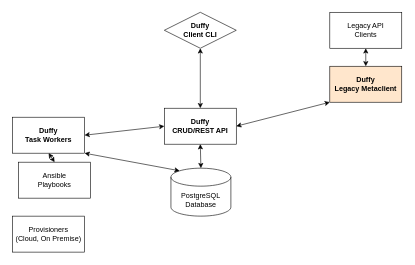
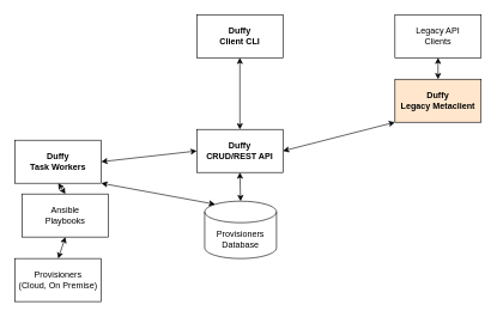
  <mxCell id="0" />
  <mxCell id="1" parent="0" />
- <mxCell id="2" value="PostgreSQL&lt;br&gt;Database" style="shape=cylinder3;whiteSpace=wrap;html=1;boundedLbl=1;backgroundOutline=1;size=15;" parent="1" vertex="1"><mxGeometry x="284" y="280" width="100" height="80" as="geometry" /></mxCell>
+ <mxCell id="2" value="Provisioners&lt;br&gt;Database" style="shape=cylinder3;whiteSpace=wrap;html=1;boundedLbl=1;backgroundOutline=1;size=15;" parent="1" vertex="1"><mxGeometry x="284" y="280" width="100" height="80" as="geometry" /></mxCell>
  <mxCell id="3" value="Duffy&lt;br&gt;CRUD/REST API" style="rounded=0;whiteSpace=wrap;html=1;fontStyle=1" parent="1" vertex="1"><mxGeometry x="273" y="180" width="120" height="60" as="geometry" /></mxCell>
  <mxCell id="4" value="Duffy&lt;br&gt;Legacy Metaclient" style="rounded=0;whiteSpace=wrap;html=1;fontStyle=1;fillColor=#ffe6cc;" parent="1" vertex="1"><mxGeometry x="549" y="110" width="120" height="60" as="geometry" /></mxCell>
  <mxCell id="5" value="Duffy&lt;br&gt;Task Workers" style="rounded=0;whiteSpace=wrap;html=1;fontStyle=1" parent="1" vertex="1"><mxGeometry x="20" y="195" width="120" height="60" as="geometry" /></mxCell>
- <mxCell id="6" value="Duffy&lt;br&gt;Client CLI" style="rhombus;whiteSpace=wrap;html=1;fontStyle=1;" parent="1" vertex="1"><mxGeometry x="273" y="20" width="120" height="60" as="geometry" /></mxCell>
+ <mxCell id="6" value="Duffy&lt;br&gt;Client CLI" style="rounded=0;whiteSpace=wrap;html=1;fontStyle=1" parent="1" vertex="1"><mxGeometry x="273" y="20" width="120" height="60" as="geometry" /></mxCell>
  <mxCell id="7" value="Legacy API&lt;br&gt;Clients" style="rounded=0;whiteSpace=wrap;html=1;" parent="1" vertex="1"><mxGeometry x="549" y="20" width="120" height="60" as="geometry" /></mxCell>
  <mxCell id="8" value="Ansible&lt;br&gt;Playbooks" style="rounded=0;whiteSpace=wrap;html=1;" parent="1" vertex="1"><mxGeometry x="30" y="270" width="120" height="60" as="geometry" /></mxCell>
  <mxCell id="9" value="" style="endArrow=classic;startArrow=classic;html=1;rounded=0;entryX=0.5;entryY=1;entryDx=0;entryDy=0;exitX=0.5;exitY=0;exitDx=0;exitDy=0;" parent="1" source="3" target="6" edge="1"><mxGeometry width="50" height="50" relative="1" as="geometry"><mxPoint x="320" y="270" as="sourcePoint" /><mxPoint x="370" y="220" as="targetPoint" /></mxGeometry></mxCell>
  <mxCell id="10" value="" style="endArrow=classic;startArrow=classic;html=1;rounded=0;entryX=0.5;entryY=1;entryDx=0;entryDy=0;" parent="1" source="4" target="7" edge="1"><mxGeometry width="50" height="50" relative="1" as="geometry"><mxPoint x="319" y="330" as="sourcePoint" /><mxPoint x="369" y="280" as="targetPoint" /></mxGeometry></mxCell>
  <mxCell id="11" value="" style="endArrow=classic;startArrow=classic;html=1;rounded=0;entryX=0;entryY=1;entryDx=0;entryDy=0;exitX=1;exitY=0.5;exitDx=0;exitDy=0;" parent="1" source="3" target="4" edge="1"><mxGeometry width="50" height="50" relative="1" as="geometry"><mxPoint x="320" y="270" as="sourcePoint" /><mxPoint x="370" y="220" as="targetPoint" /></mxGeometry></mxCell>
  <mxCell id="12" value="" style="endArrow=classic;startArrow=classic;html=1;rounded=0;exitX=1;exitY=0.5;exitDx=0;exitDy=0;entryX=0;entryY=0.5;entryDx=0;entryDy=0;" parent="1" source="5" target="3" edge="1"><mxGeometry width="50" height="50" relative="1" as="geometry"><mxPoint x="320" y="270" as="sourcePoint" /><mxPoint x="370" y="220" as="targetPoint" /></mxGeometry></mxCell>
  <mxCell id="13" value="" style="endArrow=classic;startArrow=classic;html=1;rounded=0;exitX=0.5;exitY=0;exitDx=0;exitDy=0;exitPerimeter=0;entryX=0.5;entryY=1;entryDx=0;entryDy=0;" parent="1" source="2" target="3" edge="1"><mxGeometry width="50" height="50" relative="1" as="geometry"><mxPoint x="320" y="270" as="sourcePoint" /><mxPoint x="370" y="220" as="targetPoint" /></mxGeometry></mxCell>
  <mxCell id="14" value="" style="endArrow=classic;startArrow=classic;html=1;rounded=0;exitX=0.5;exitY=0;exitDx=0;exitDy=0;entryX=0.5;entryY=1;entryDx=0;entryDy=0;" parent="1" source="8" target="5" edge="1"><mxGeometry width="50" height="50" relative="1" as="geometry"><mxPoint x="320" y="270" as="sourcePoint" /><mxPoint x="370" y="220" as="targetPoint" /></mxGeometry></mxCell>
  <mxCell id="15" value="Provisioners&lt;br&gt;(Cloud, On Premise)" style="rounded=0;whiteSpace=wrap;html=1;" parent="1" vertex="1"><mxGeometry x="20" y="360" width="120" height="60" as="geometry" /></mxCell>
+ <mxCell id="16" value="" style="endArrow=classic;startArrow=classic;html=1;rounded=0;exitX=0.5;exitY=0;exitDx=0;exitDy=0;entryX=0.5;entryY=1;entryDx=0;entryDy=0;" parent="1" source="15" target="8" edge="1"><mxGeometry width="50" height="50" relative="1" as="geometry"><mxPoint x="320" y="90" as="sourcePoint" /><mxPoint x="370" y="40" as="targetPoint" /></mxGeometry></mxCell>
  <mxCell id="17" value="" style="endArrow=classic;startArrow=classic;html=1;rounded=0;entryX=1;entryY=1;entryDx=0;entryDy=0;exitX=0.145;exitY=0;exitDx=0;exitDy=4.35;exitPerimeter=0;" parent="1" source="2" target="5" edge="1"><mxGeometry width="50" height="50" relative="1" as="geometry"><mxPoint x="310" y="320" as="sourcePoint" /><mxPoint x="360" y="270" as="targetPoint" /></mxGeometry></mxCell>
